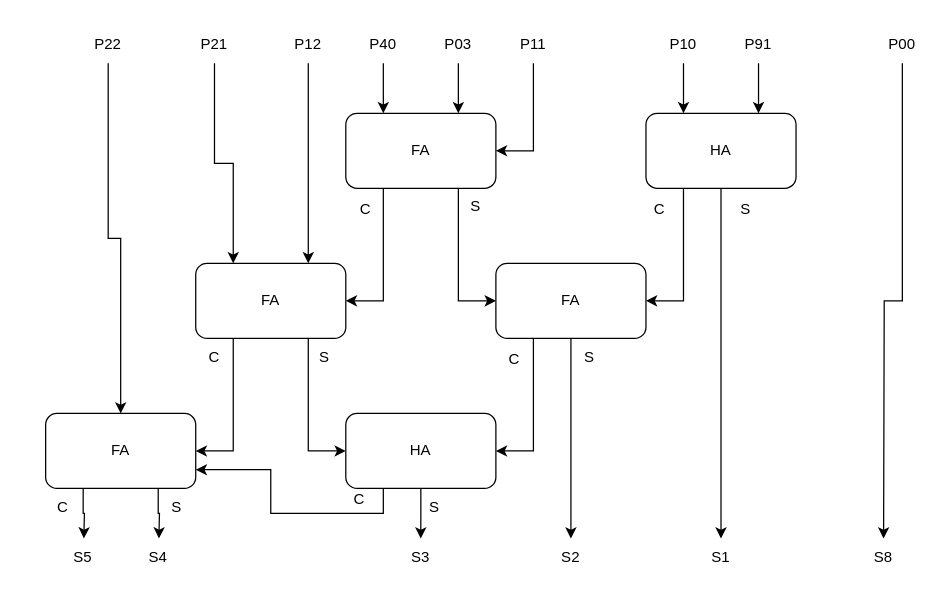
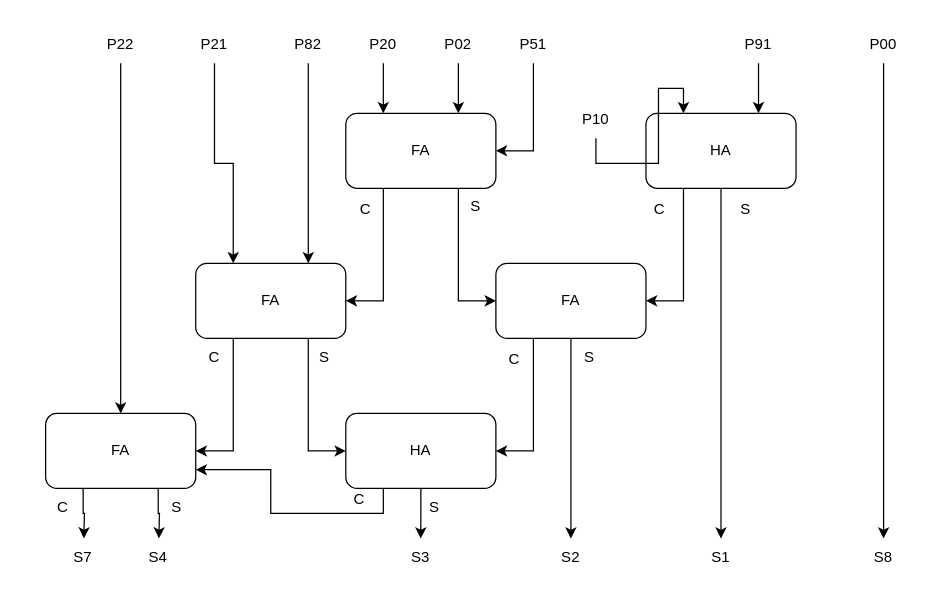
  <mxCell id="0" />
  <mxCell id="1" parent="0" />
  <mxCell id="2" style="edgeStyle=orthogonalEdgeStyle;rounded=0;orthogonalLoop=1;jettySize=auto;html=1;exitX=0.25;exitY=1;exitDx=0;exitDy=0;entryX=1;entryY=0.5;entryDx=0;entryDy=0;" edge="1" parent="1" source="4" target="7"><mxGeometry relative="1" as="geometry" /></mxCell>
  <mxCell id="3" style="edgeStyle=orthogonalEdgeStyle;rounded=0;orthogonalLoop=1;jettySize=auto;html=1;exitX=0.5;exitY=1;exitDx=0;exitDy=0;" edge="1" parent="1" source="4"><mxGeometry relative="1" as="geometry"><mxPoint x="576" y="430" as="targetPoint" /></mxGeometry></mxCell>
  <mxCell id="4" value="HA" style="rounded=1;whiteSpace=wrap;html=1;" vertex="1" parent="1"><mxGeometry x="516" y="90" width="120" height="60" as="geometry" /></mxCell>
  <mxCell id="5" style="edgeStyle=orthogonalEdgeStyle;rounded=0;orthogonalLoop=1;jettySize=auto;html=1;exitX=0.25;exitY=1;exitDx=0;exitDy=0;entryX=1;entryY=0.5;entryDx=0;entryDy=0;" edge="1" parent="1" source="7" target="16"><mxGeometry relative="1" as="geometry" /></mxCell>
  <mxCell id="6" style="edgeStyle=orthogonalEdgeStyle;rounded=0;orthogonalLoop=1;jettySize=auto;html=1;exitX=0.5;exitY=1;exitDx=0;exitDy=0;" edge="1" parent="1" source="7"><mxGeometry relative="1" as="geometry"><mxPoint x="456" y="430" as="targetPoint" /></mxGeometry></mxCell>
  <mxCell id="7" value="FA" style="rounded=1;whiteSpace=wrap;html=1;" vertex="1" parent="1"><mxGeometry x="396" y="210" width="120" height="60" as="geometry" /></mxCell>
  <mxCell id="8" style="edgeStyle=orthogonalEdgeStyle;rounded=0;orthogonalLoop=1;jettySize=auto;html=1;exitX=0.25;exitY=1;exitDx=0;exitDy=0;entryX=1;entryY=0.5;entryDx=0;entryDy=0;" edge="1" parent="1" source="10" target="13"><mxGeometry relative="1" as="geometry" /></mxCell>
  <mxCell id="9" style="edgeStyle=orthogonalEdgeStyle;rounded=0;orthogonalLoop=1;jettySize=auto;html=1;exitX=0.75;exitY=1;exitDx=0;exitDy=0;entryX=0;entryY=0.5;entryDx=0;entryDy=0;" edge="1" parent="1" source="10" target="7"><mxGeometry relative="1" as="geometry" /></mxCell>
  <mxCell id="10" value="FA" style="rounded=1;whiteSpace=wrap;html=1;" vertex="1" parent="1"><mxGeometry x="276" y="90" width="120" height="60" as="geometry" /></mxCell>
  <mxCell id="11" style="edgeStyle=orthogonalEdgeStyle;rounded=0;orthogonalLoop=1;jettySize=auto;html=1;exitX=0.75;exitY=1;exitDx=0;exitDy=0;entryX=0;entryY=0.5;entryDx=0;entryDy=0;" edge="1" parent="1" source="13" target="16"><mxGeometry relative="1" as="geometry" /></mxCell>
  <mxCell id="12" style="edgeStyle=orthogonalEdgeStyle;rounded=0;orthogonalLoop=1;jettySize=auto;html=1;exitX=0.25;exitY=1;exitDx=0;exitDy=0;entryX=1;entryY=0.5;entryDx=0;entryDy=0;" edge="1" parent="1" source="13" target="19"><mxGeometry relative="1" as="geometry" /></mxCell>
  <mxCell id="13" value="FA" style="rounded=1;whiteSpace=wrap;html=1;" vertex="1" parent="1"><mxGeometry x="156" y="210" width="120" height="60" as="geometry" /></mxCell>
  <mxCell id="14" style="edgeStyle=orthogonalEdgeStyle;rounded=0;orthogonalLoop=1;jettySize=auto;html=1;exitX=0.25;exitY=1;exitDx=0;exitDy=0;entryX=1;entryY=0.75;entryDx=0;entryDy=0;" edge="1" parent="1" source="16" target="19"><mxGeometry relative="1" as="geometry" /></mxCell>
  <mxCell id="15" style="edgeStyle=orthogonalEdgeStyle;rounded=0;orthogonalLoop=1;jettySize=auto;html=1;exitX=0.5;exitY=1;exitDx=0;exitDy=0;" edge="1" parent="1" source="16"><mxGeometry relative="1" as="geometry"><mxPoint x="335.941" y="430" as="targetPoint" /></mxGeometry></mxCell>
  <mxCell id="16" value="HA" style="rounded=1;whiteSpace=wrap;html=1;" vertex="1" parent="1"><mxGeometry x="276" y="330" width="120" height="60" as="geometry" /></mxCell>
  <mxCell id="17" style="edgeStyle=orthogonalEdgeStyle;rounded=0;orthogonalLoop=1;jettySize=auto;html=1;exitX=0.75;exitY=1;exitDx=0;exitDy=0;" edge="1" parent="1" source="19"><mxGeometry relative="1" as="geometry"><mxPoint x="126.529" y="430" as="targetPoint" /></mxGeometry></mxCell>
  <mxCell id="18" style="edgeStyle=orthogonalEdgeStyle;rounded=0;orthogonalLoop=1;jettySize=auto;html=1;exitX=0.25;exitY=1;exitDx=0;exitDy=0;" edge="1" parent="1" source="19"><mxGeometry relative="1" as="geometry"><mxPoint x="66.529" y="430" as="targetPoint" /></mxGeometry></mxCell>
  <mxCell id="19" value="FA" style="rounded=1;whiteSpace=wrap;html=1;" vertex="1" parent="1"><mxGeometry x="36" y="330" width="120" height="60" as="geometry" /></mxCell>
  <mxCell id="20" style="edgeStyle=orthogonalEdgeStyle;rounded=0;orthogonalLoop=1;jettySize=auto;html=1;exitX=0.5;exitY=1;exitDx=0;exitDy=0;" edge="1" parent="1" source="21"><mxGeometry relative="1" as="geometry"><mxPoint x="706" y="430" as="targetPoint" /></mxGeometry></mxCell>
- <mxCell id="21" value="P00" style="text;html=1;strokeColor=none;fillColor=none;align=center;verticalAlign=middle;whiteSpace=wrap;rounded=0;" vertex="1" parent="1"><mxGeometry x="691" y="20" width="60" height="30" as="geometry" /></mxCell>
+ <mxCell id="21" value="P00" style="text;html=1;strokeColor=none;fillColor=none;align=center;verticalAlign=middle;whiteSpace=wrap;rounded=0;" vertex="1" parent="1"><mxGeometry x="676" y="20" width="60" height="30" as="geometry" /></mxCell>
  <mxCell id="22" style="edgeStyle=orthogonalEdgeStyle;rounded=0;orthogonalLoop=1;jettySize=auto;html=1;exitX=0.5;exitY=1;exitDx=0;exitDy=0;entryX=0.75;entryY=0;entryDx=0;entryDy=0;" edge="1" parent="1" source="23" target="4"><mxGeometry relative="1" as="geometry" /></mxCell>
  <mxCell id="23" value="P91&lt;br&gt;" style="text;html=1;strokeColor=none;fillColor=none;align=center;verticalAlign=middle;whiteSpace=wrap;rounded=0;" vertex="1" parent="1"><mxGeometry x="576" y="20" width="60" height="30" as="geometry" /></mxCell>
  <mxCell id="24" style="edgeStyle=orthogonalEdgeStyle;rounded=0;orthogonalLoop=1;jettySize=auto;html=1;exitX=0.5;exitY=1;exitDx=0;exitDy=0;entryX=0.25;entryY=0;entryDx=0;entryDy=0;" edge="1" parent="1" source="25" target="4"><mxGeometry relative="1" as="geometry"><mxPoint x="560" y="80" as="targetPoint" /></mxGeometry></mxCell>
- <mxCell id="25" value="P10&lt;br&gt;" style="text;html=1;strokeColor=none;fillColor=none;align=center;verticalAlign=middle;whiteSpace=wrap;rounded=0;" vertex="1" parent="1"><mxGeometry x="516" y="20" width="60" height="30" as="geometry" /></mxCell>
+ <mxCell id="25" value="P10&lt;br&gt;" style="text;html=1;strokeColor=none;fillColor=none;align=center;verticalAlign=middle;whiteSpace=wrap;rounded=0;" vertex="1" parent="1"><mxGeometry x="446" y="80" width="60" height="30" as="geometry" /></mxCell>
  <mxCell id="26" style="edgeStyle=orthogonalEdgeStyle;rounded=0;orthogonalLoop=1;jettySize=auto;html=1;exitX=0.5;exitY=1;exitDx=0;exitDy=0;entryX=0.25;entryY=0;entryDx=0;entryDy=0;" edge="1" parent="1" source="27" target="10"><mxGeometry relative="1" as="geometry" /></mxCell>
- <mxCell id="27" value="P40&lt;br&gt;" style="text;html=1;strokeColor=none;fillColor=none;align=center;verticalAlign=middle;whiteSpace=wrap;rounded=0;" vertex="1" parent="1"><mxGeometry x="276" y="20" width="60" height="30" as="geometry" /></mxCell>
+ <mxCell id="27" value="P20&lt;br&gt;" style="text;html=1;strokeColor=none;fillColor=none;align=center;verticalAlign=middle;whiteSpace=wrap;rounded=0;" vertex="1" parent="1"><mxGeometry x="276" y="20" width="60" height="30" as="geometry" /></mxCell>
  <mxCell id="28" style="edgeStyle=orthogonalEdgeStyle;rounded=0;orthogonalLoop=1;jettySize=auto;html=1;exitX=0.5;exitY=1;exitDx=0;exitDy=0;entryX=0.75;entryY=0;entryDx=0;entryDy=0;" edge="1" parent="1" source="29" target="10"><mxGeometry relative="1" as="geometry" /></mxCell>
- <mxCell id="29" value="P03" style="text;html=1;strokeColor=none;fillColor=none;align=center;verticalAlign=middle;whiteSpace=wrap;rounded=0;" vertex="1" parent="1"><mxGeometry x="336" y="20" width="60" height="30" as="geometry" /></mxCell>
+ <mxCell id="29" value="P02" style="text;html=1;strokeColor=none;fillColor=none;align=center;verticalAlign=middle;whiteSpace=wrap;rounded=0;" vertex="1" parent="1"><mxGeometry x="336" y="20" width="60" height="30" as="geometry" /></mxCell>
  <mxCell id="30" style="edgeStyle=orthogonalEdgeStyle;rounded=0;orthogonalLoop=1;jettySize=auto;html=1;exitX=0.5;exitY=1;exitDx=0;exitDy=0;entryX=1;entryY=0.5;entryDx=0;entryDy=0;" edge="1" parent="1" source="31" target="10"><mxGeometry relative="1" as="geometry" /></mxCell>
- <mxCell id="31" value="P11" style="text;html=1;strokeColor=none;fillColor=none;align=center;verticalAlign=middle;whiteSpace=wrap;rounded=0;" vertex="1" parent="1"><mxGeometry x="396" y="20" width="60" height="30" as="geometry" /></mxCell>
+ <mxCell id="31" value="P51" style="text;html=1;strokeColor=none;fillColor=none;align=center;verticalAlign=middle;whiteSpace=wrap;rounded=0;" vertex="1" parent="1"><mxGeometry x="396" y="20" width="60" height="30" as="geometry" /></mxCell>
  <mxCell id="32" style="edgeStyle=orthogonalEdgeStyle;rounded=0;orthogonalLoop=1;jettySize=auto;html=1;exitX=0.5;exitY=1;exitDx=0;exitDy=0;entryX=0.75;entryY=0;entryDx=0;entryDy=0;" edge="1" parent="1" source="33" target="13"><mxGeometry relative="1" as="geometry" /></mxCell>
- <mxCell id="33" value="P12" style="text;html=1;strokeColor=none;fillColor=none;align=center;verticalAlign=middle;whiteSpace=wrap;rounded=0;" vertex="1" parent="1"><mxGeometry x="216" y="20" width="60" height="30" as="geometry" /></mxCell>
+ <mxCell id="33" value="P82" style="text;html=1;strokeColor=none;fillColor=none;align=center;verticalAlign=middle;whiteSpace=wrap;rounded=0;" vertex="1" parent="1"><mxGeometry x="216" y="20" width="60" height="30" as="geometry" /></mxCell>
  <mxCell id="34" style="edgeStyle=orthogonalEdgeStyle;rounded=0;orthogonalLoop=1;jettySize=auto;html=1;exitX=0.5;exitY=1;exitDx=0;exitDy=0;entryX=0.25;entryY=0;entryDx=0;entryDy=0;" edge="1" parent="1" source="35" target="13"><mxGeometry relative="1" as="geometry" /></mxCell>
  <mxCell id="35" value="P21" style="text;html=1;strokeColor=none;fillColor=none;align=center;verticalAlign=middle;whiteSpace=wrap;rounded=0;" vertex="1" parent="1"><mxGeometry x="141" y="20" width="60" height="30" as="geometry" /></mxCell>
  <mxCell id="36" style="edgeStyle=orthogonalEdgeStyle;rounded=0;orthogonalLoop=1;jettySize=auto;html=1;exitX=0.5;exitY=1;exitDx=0;exitDy=0;entryX=0.5;entryY=0;entryDx=0;entryDy=0;" edge="1" parent="1" source="37" target="19"><mxGeometry relative="1" as="geometry" /></mxCell>
- <mxCell id="37" value="P22" style="text;html=1;strokeColor=none;fillColor=none;align=center;verticalAlign=middle;whiteSpace=wrap;rounded=0;" vertex="1" parent="1"><mxGeometry x="56" y="20" width="60" height="30" as="geometry" /></mxCell>
+ <mxCell id="37" value="P22" style="text;html=1;strokeColor=none;fillColor=none;align=center;verticalAlign=middle;whiteSpace=wrap;rounded=0;" vertex="1" parent="1"><mxGeometry x="66" y="20" width="60" height="30" as="geometry" /></mxCell>
  <mxCell id="38" value="S8" style="text;html=1;strokeColor=none;fillColor=none;align=center;verticalAlign=middle;whiteSpace=wrap;rounded=0;" vertex="1" parent="1"><mxGeometry x="676" y="430" width="60" height="30" as="geometry" /></mxCell>
  <mxCell id="39" value="S1" style="text;html=1;strokeColor=none;fillColor=none;align=center;verticalAlign=middle;whiteSpace=wrap;rounded=0;" vertex="1" parent="1"><mxGeometry x="546" y="430" width="60" height="30" as="geometry" /></mxCell>
  <mxCell id="40" value="S2" style="text;html=1;strokeColor=none;fillColor=none;align=center;verticalAlign=middle;whiteSpace=wrap;rounded=0;" vertex="1" parent="1"><mxGeometry x="426" y="430" width="60" height="30" as="geometry" /></mxCell>
  <mxCell id="41" value="S3" style="text;html=1;strokeColor=none;fillColor=none;align=center;verticalAlign=middle;whiteSpace=wrap;rounded=0;" vertex="1" parent="1"><mxGeometry x="306" y="430" width="60" height="30" as="geometry" /></mxCell>
  <mxCell id="42" value="S4" style="text;html=1;strokeColor=none;fillColor=none;align=center;verticalAlign=middle;whiteSpace=wrap;rounded=0;" vertex="1" parent="1"><mxGeometry x="96" y="430" width="60" height="30" as="geometry" /></mxCell>
- <mxCell id="43" value="S5" style="text;html=1;strokeColor=none;fillColor=none;align=center;verticalAlign=middle;whiteSpace=wrap;rounded=0;" vertex="1" parent="1"><mxGeometry x="36" y="430" width="60" height="30" as="geometry" /></mxCell>
+ <mxCell id="43" value="S7" style="text;html=1;strokeColor=none;fillColor=none;align=center;verticalAlign=middle;whiteSpace=wrap;rounded=0;" vertex="1" parent="1"><mxGeometry x="36" y="430" width="60" height="30" as="geometry" /></mxCell>
  <mxCell id="44" value="S" style="text;html=1;strokeColor=none;fillColor=none;align=center;verticalAlign=middle;whiteSpace=wrap;rounded=0;" vertex="1" parent="1"><mxGeometry x="566" y="152" width="60" height="30" as="geometry" /></mxCell>
  <mxCell id="45" value="C" style="text;html=1;strokeColor=none;fillColor=none;align=center;verticalAlign=middle;whiteSpace=wrap;rounded=0;" vertex="1" parent="1"><mxGeometry x="497" y="152" width="60" height="30" as="geometry" /></mxCell>
  <mxCell id="46" value="S" style="text;html=1;strokeColor=none;fillColor=none;align=center;verticalAlign=middle;whiteSpace=wrap;rounded=0;" vertex="1" parent="1"><mxGeometry x="441" y="270" width="60" height="30" as="geometry" /></mxCell>
  <mxCell id="47" value="S" style="text;html=1;strokeColor=none;fillColor=none;align=center;verticalAlign=middle;whiteSpace=wrap;rounded=0;" vertex="1" parent="1"><mxGeometry x="229" y="270" width="60" height="30" as="geometry" /></mxCell>
  <mxCell id="48" value="S" style="text;html=1;strokeColor=none;fillColor=none;align=center;verticalAlign=middle;whiteSpace=wrap;rounded=0;" vertex="1" parent="1"><mxGeometry x="111" y="390" width="60" height="30" as="geometry" /></mxCell>
  <mxCell id="49" value="S" style="text;html=1;strokeColor=none;fillColor=none;align=center;verticalAlign=middle;whiteSpace=wrap;rounded=0;" vertex="1" parent="1"><mxGeometry x="350" y="150" width="60" height="30" as="geometry" /></mxCell>
  <mxCell id="50" value="C" style="text;html=1;strokeColor=none;fillColor=none;align=center;verticalAlign=middle;whiteSpace=wrap;rounded=0;" vertex="1" parent="1"><mxGeometry x="381" y="272" width="60" height="30" as="geometry" /></mxCell>
  <mxCell id="51" value="C" style="text;html=1;strokeColor=none;fillColor=none;align=center;verticalAlign=middle;whiteSpace=wrap;rounded=0;" vertex="1" parent="1"><mxGeometry x="262" y="152" width="60" height="30" as="geometry" /></mxCell>
  <mxCell id="52" value="C" style="text;html=1;strokeColor=none;fillColor=none;align=center;verticalAlign=middle;whiteSpace=wrap;rounded=0;" vertex="1" parent="1"><mxGeometry x="141" y="270" width="60" height="30" as="geometry" /></mxCell>
  <mxCell id="53" value="C" style="text;html=1;strokeColor=none;fillColor=none;align=center;verticalAlign=middle;whiteSpace=wrap;rounded=0;" vertex="1" parent="1"><mxGeometry x="20" y="390" width="60" height="30" as="geometry" /></mxCell>
  <mxCell id="54" value="C" style="text;html=1;strokeColor=none;fillColor=none;align=center;verticalAlign=middle;whiteSpace=wrap;rounded=0;" vertex="1" parent="1"><mxGeometry x="257" y="384" width="60" height="30" as="geometry" /></mxCell>
  <mxCell id="55" value="S" style="text;html=1;strokeColor=none;fillColor=none;align=center;verticalAlign=middle;whiteSpace=wrap;rounded=0;" vertex="1" parent="1"><mxGeometry x="317" y="390" width="60" height="30" as="geometry" /></mxCell>
